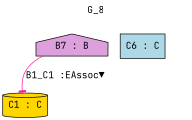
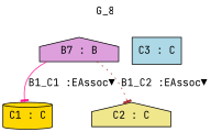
  digraph {
    fontname="JetBrains Mono"
    label=G_8
    labelfontsize=12
    labelloc=tl
    node [fontname="JetBrains Mono" shape=house style=filled]
    edge [arrowhead=tee fontname="JetBrains Mono"]
    n1 [fillcolor=plum label="B7 : B"]
    n2 [fillcolor=gold label="C1 : C" shape=cylinder]
-   n4 [fillcolor=lightblue label="C6 : C" shape=box]
+   n3 [fillcolor=khaki label="C2 : C"]
+   n4 [fillcolor=lightblue label="C3 : C" shape=box]
    n1 -> n2 [color=deeppink label="B1_C1 :EAssoc▼" style=solid]
+   n1 -> n3 [color=brown label="B1_C2 :EAssoc▼" style=dotted]
  }
